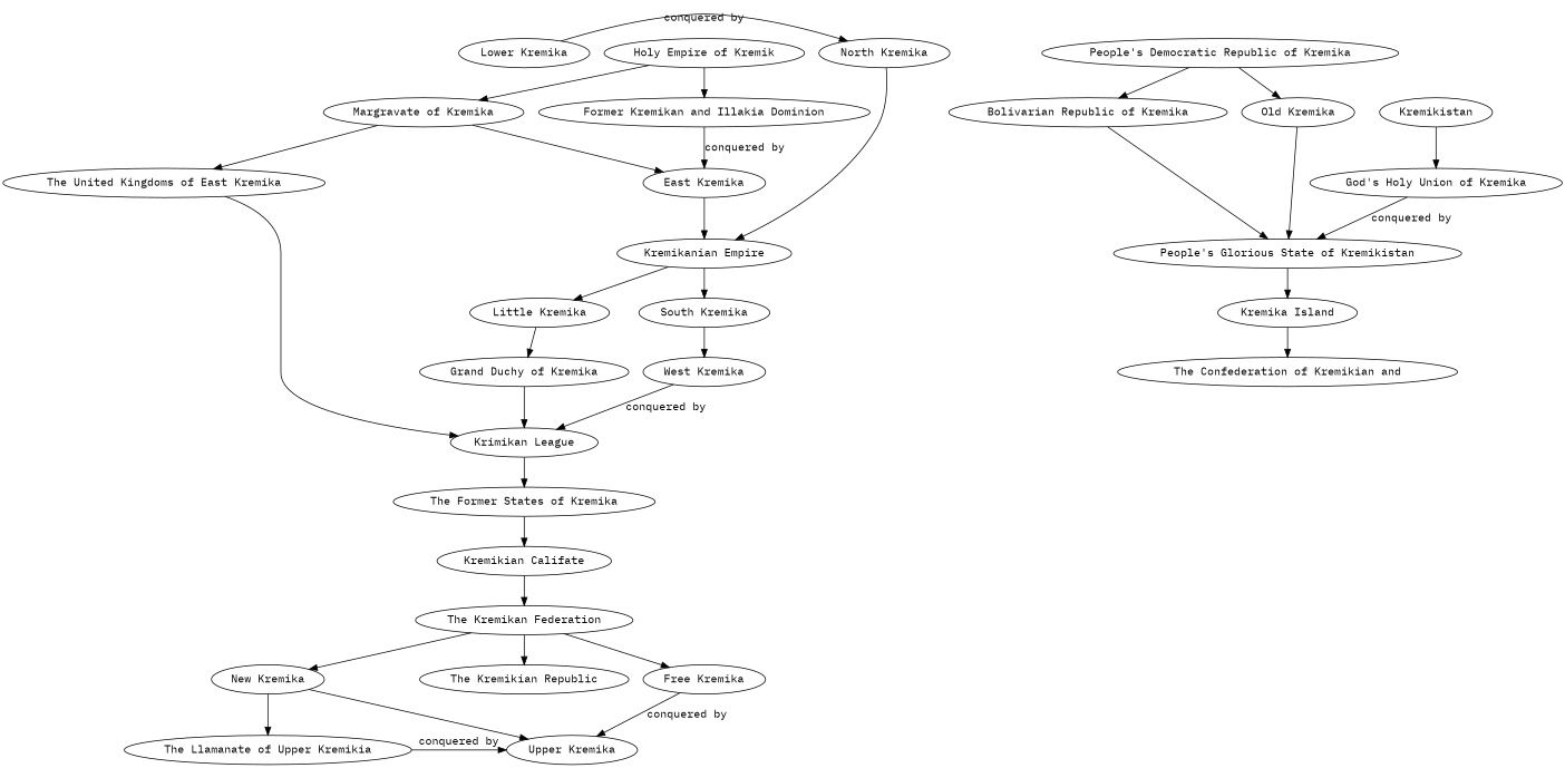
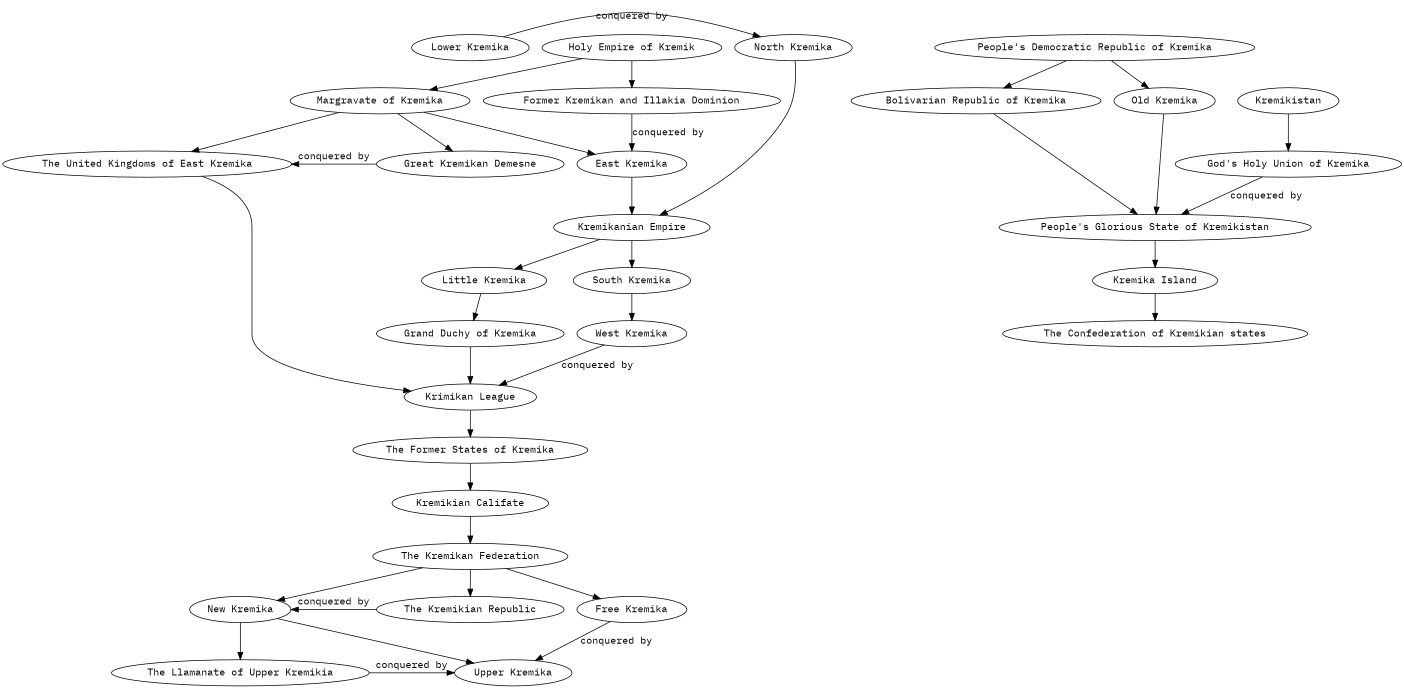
  digraph {
    fontname="IBM Plex Mono"
    node [fontname="IBM Plex Mono"]
    edge [fontname="IBM Plex Mono"]
    "Holy Empire of Kremik"
    "Lower Kremika"
    "North Kremika"
    "Margravate of Kremika"
    "Former Kremikan and Illakia Dominion"
    "The United Kingdoms of East Kremika"
    "East Kremika"
+   "Great Kremikan Demesne"
    "Kremikanian Empire"
    "South Kremika"
    "Little Kremika"
    "Grand Duchy of Kremika"
    "Krimikan League"
    "West Kremika"
    "The Former States of Kremika"
    "Kremikian Califate"
    "The Kremikan Federation"
    "Free Kremika"
    "The Kremikian Republic"
    "New Kremika"
    "The Llamanate of Upper Kremikia"
    "Upper Kremika"
    "People's Democratic Republic of Kremika"
    "Bolivarian Republic of Kremika"
    Kremikistan
    "Old Kremika"
    "God's Holy Union of Kremika"
    n28 [label="People's Glorious State of Kremikistan"]
    "Kremika Island"
-   "The Confederation of Kremikian states" [label="The Confederation of Kremikian and"]
+   "The Confederation of Kremikian states"
    subgraph sub_1 {
      rank=same
      "Holy Empire of Kremik"
      "Lower Kremika"
      "North Kremika"
    }
    subgraph sub_2 {
      rank=same
      "Margravate of Kremika"
      "Former Kremikan and Illakia Dominion"
    }
    subgraph sub_3 {
      rank=same
      "The United Kingdoms of East Kremika"
      "East Kremika"
+     "Great Kremikan Demesne"
    }
    subgraph sub_4 {
      rank=same
      "Kremikanian Empire"
    }
    subgraph sub_5 {
      rank=same
      "South Kremika"
      "Little Kremika"
    }
    subgraph sub_6 {
      rank=same
      "Grand Duchy of Kremika"
    }
    subgraph sub_7 {
      rank=same
      "Krimikan League"
    }
    subgraph sub_8 {
      rank=same
      "West Kremika"
    }
    subgraph sub_9 {
      rank=same
      "The Former States of Kremika"
    }
    subgraph sub_10 {
      rank=same
      "Kremikian Califate"
    }
    subgraph sub_11 {
      rank=same
      "The Kremikan Federation"
    }
    subgraph sub_12 {
      rank=same
      "Free Kremika"
      "The Kremikian Republic"
      "New Kremika"
    }
    subgraph sub_13 {
      rank=same
      "The Llamanate of Upper Kremikia"
      "Upper Kremika"
    }
    subgraph sub_14 {
      rank=same
      "People's Democratic Republic of Kremika"
    }
    subgraph sub_15 {
      rank=same
      "Bolivarian Republic of Kremika"
      Kremikistan
      "Old Kremika"
    }
    subgraph sub_16 {
      rank=same
      "God's Holy Union of Kremika"
    }
    subgraph sub_17 {
      rank=same
      n28
    }
    subgraph sub_18 {
      rank=same
      "Kremika Island"
    }
    subgraph sub_19 {
      rank=same
      "The Confederation of Kremikian states"
    }
    subgraph sub_20 {
      rank=same
      "The Confederation of Kremikian states"
    }
    "Holy Empire of Kremik" -> "Margravate of Kremika"
    "Holy Empire of Kremik" -> "Former Kremikan and Illakia Dominion"
    "Lower Kremika" -> "North Kremika" [label="conquered by"]
    "North Kremika" -> "Kremikanian Empire"
    "Margravate of Kremika" -> "The United Kingdoms of East Kremika"
    "Margravate of Kremika" -> "East Kremika"
+   "Margravate of Kremika" -> "Great Kremikan Demesne"
    "Former Kremikan and Illakia Dominion" -> "East Kremika" [label="conquered by"]
    "The United Kingdoms of East Kremika" -> "Krimikan League"
    "East Kremika" -> "Kremikanian Empire"
+   "Great Kremikan Demesne" -> "The United Kingdoms of East Kremika" [label="conquered by"]
    "Kremikanian Empire" -> "South Kremika"
    "Kremikanian Empire" -> "Little Kremika"
    "South Kremika" -> "West Kremika"
    "Little Kremika" -> "Grand Duchy of Kremika"
    "Grand Duchy of Kremika" -> "Krimikan League"
    "Krimikan League" -> "The Former States of Kremika"
    "West Kremika" -> "Krimikan League" [label="conquered by"]
    "The Former States of Kremika" -> "Kremikian Califate"
    "Kremikian Califate" -> "The Kremikan Federation"
    "The Kremikan Federation" -> "Free Kremika"
    "The Kremikan Federation" -> "The Kremikian Republic"
    "The Kremikan Federation" -> "New Kremika"
    "Free Kremika" -> "Upper Kremika" [label="conquered by"]
+   "The Kremikian Republic" -> "New Kremika" [label="conquered by"]
    "New Kremika" -> "The Llamanate of Upper Kremikia"
    "New Kremika" -> "Upper Kremika"
    "The Llamanate of Upper Kremikia" -> "Upper Kremika" [label="conquered by"]
    "People's Democratic Republic of Kremika" -> "Bolivarian Republic of Kremika"
    "People's Democratic Republic of Kremika" -> "Old Kremika"
    "Bolivarian Republic of Kremika" -> n28
    Kremikistan -> "God's Holy Union of Kremika"
    "Old Kremika" -> n28
    "God's Holy Union of Kremika" -> n28 [label="conquered by"]
    n28 -> "Kremika Island"
    "Kremika Island" -> "The Confederation of Kremikian states"
  }
